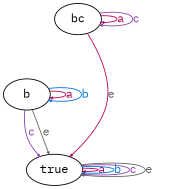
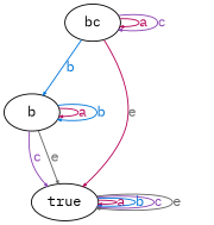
  digraph {
    fontname="IBM Plex Mono"
    node [fontname="IBM Plex Mono"]
    edge [arrowsize=0.3 color="#b60157" fontcolor="#b60157" fontname="IBM Plex Mono"]
    bc
    b
    true
    bc -> bc [label=a]
    bc -> bc [color="#8b41b1" fontcolor="#8b41b1" label=c]
+   bc -> b [color="#0074d9" fontcolor="#0074d9" label=b]
    bc -> true [fontcolor="#646464" label=e]
    b -> b [label=a]
    b -> b [color="#0074d9" fontcolor="#0074d9" label=b]
    b -> true [color="#8b41b1" fontcolor="#8b41b1" label=c]
    b -> true [color="#646464" fontcolor="#646464" label=e]
    true -> true [label=a]
    true -> true [color="#0074d9" fontcolor="#0074d9" label=b]
    true -> true [color="#8b41b1" fontcolor="#8b41b1" label=c]
    true -> true [color="#646464" fontcolor="#646464" label=e]
  }
